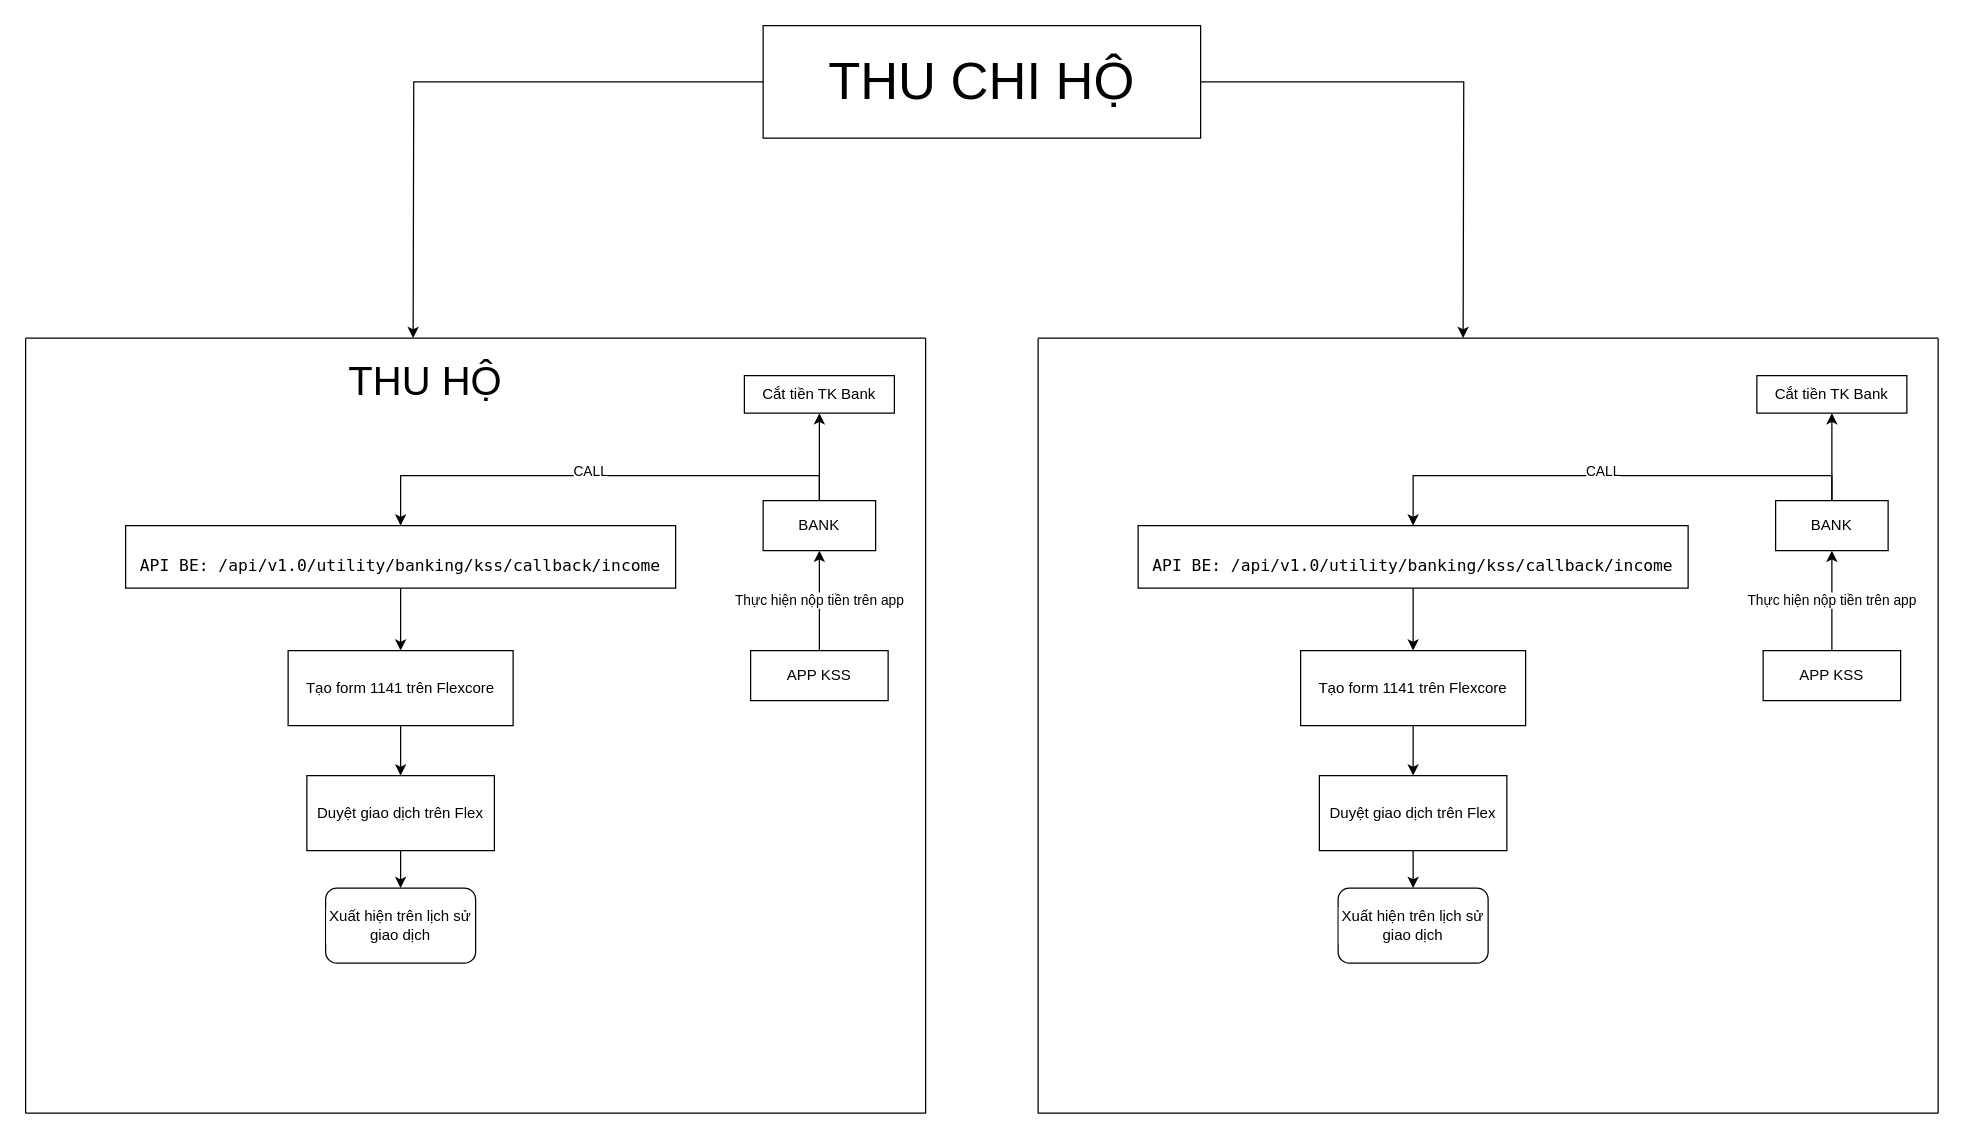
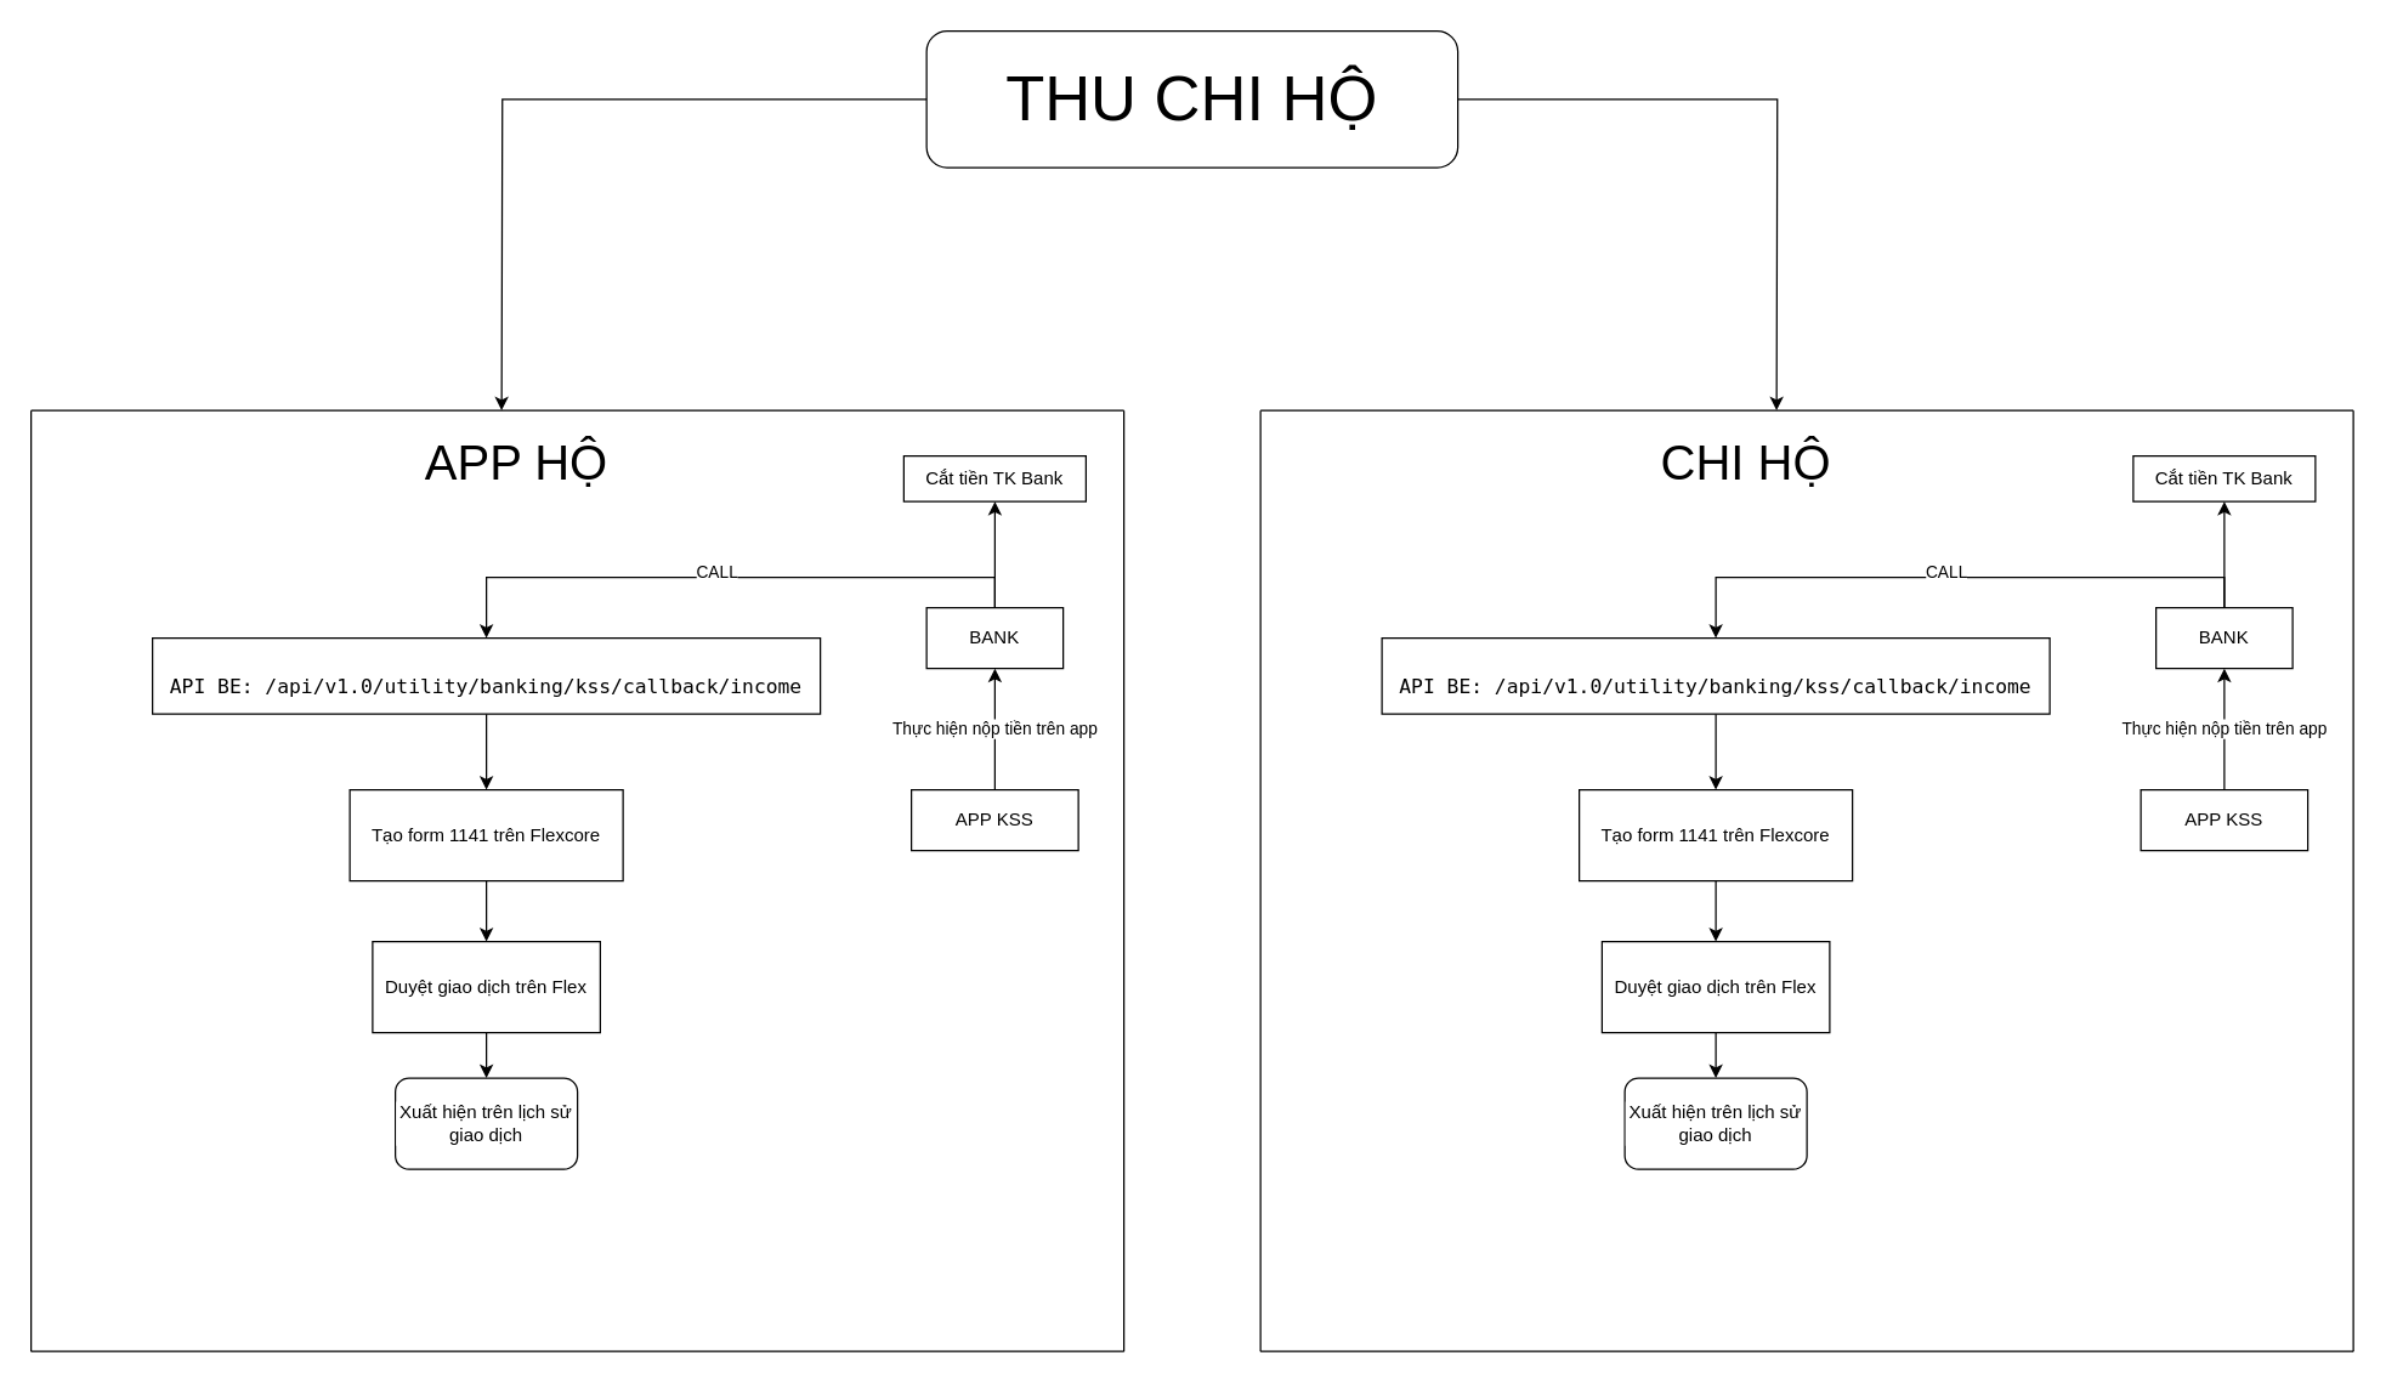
  <mxCell id="0" />
  <mxCell id="1" parent="0" />
  <mxCell id="2" style="edgeStyle=orthogonalEdgeStyle;rounded=0;orthogonalLoop=1;jettySize=auto;html=1;exitX=0.5;exitY=0;exitDx=0;exitDy=0;entryX=0.5;entryY=0;entryDx=0;entryDy=0;" edge="1" parent="1" source="5" target="9"><mxGeometry relative="1" as="geometry" /></mxCell>
  <mxCell id="3" value="CALL" style="edgeLabel;html=1;align=center;verticalAlign=middle;resizable=0;points=[];fontColor=#000000;" vertex="1" connectable="0" parent="2"><mxGeometry x="0.032" y="-4" relative="1" as="geometry"><mxPoint as="offset" /></mxGeometry></mxCell>
  <mxCell id="4" style="edgeStyle=orthogonalEdgeStyle;rounded=0;orthogonalLoop=1;jettySize=auto;html=1;fontColor=#000000;" edge="1" parent="1" source="5" target="10"><mxGeometry relative="1" as="geometry" /></mxCell>
  <mxCell id="5" value="BANK" style="rounded=0;whiteSpace=wrap;html=1;" vertex="1" parent="1"><mxGeometry x="610" y="400" width="90" height="40" as="geometry" /></mxCell>
  <mxCell id="6" value="Thực hiện nộp tiền trên app" style="edgeStyle=orthogonalEdgeStyle;rounded=0;orthogonalLoop=1;jettySize=auto;html=1;exitX=0.5;exitY=0;exitDx=0;exitDy=0;" edge="1" parent="1" source="7" target="5"><mxGeometry relative="1" as="geometry" /></mxCell>
  <mxCell id="7" value="APP KSS" style="rounded=0;whiteSpace=wrap;html=1;" vertex="1" parent="1"><mxGeometry x="600" y="520" width="110" height="40" as="geometry" /></mxCell>
  <mxCell id="8" style="edgeStyle=orthogonalEdgeStyle;rounded=0;orthogonalLoop=1;jettySize=auto;html=1;exitX=0.5;exitY=1;exitDx=0;exitDy=0;entryX=0.5;entryY=0;entryDx=0;entryDy=0;fontColor=#000000;" edge="1" parent="1" source="9" target="12"><mxGeometry relative="1" as="geometry" /></mxCell>
  <mxCell id="9" value="&lt;br&gt;&lt;pre style=&quot;font-family: &amp;#34;jetbrains mono&amp;#34; , monospace ; font-size: 9.8pt&quot;&gt;&lt;span style=&quot;background-color: rgb(255 , 255 , 255)&quot;&gt;API BE: /api/v1.0/utility/banking/kss/callback/income&lt;/span&gt;&lt;/pre&gt;" style="rounded=0;whiteSpace=wrap;html=1;" vertex="1" parent="1"><mxGeometry x="100" y="420" width="440" height="50" as="geometry" /></mxCell>
  <mxCell id="10" value="Cắt tiền TK Bank" style="rounded=0;whiteSpace=wrap;html=1;labelBackgroundColor=#FFFFFF;fontColor=#000000;" vertex="1" parent="1"><mxGeometry x="595" y="300" width="120" height="30" as="geometry" /></mxCell>
  <mxCell id="11" style="edgeStyle=orthogonalEdgeStyle;rounded=0;orthogonalLoop=1;jettySize=auto;html=1;exitX=0.5;exitY=1;exitDx=0;exitDy=0;entryX=0.5;entryY=0;entryDx=0;entryDy=0;fontColor=#000000;" edge="1" parent="1" source="12" target="14"><mxGeometry relative="1" as="geometry" /></mxCell>
  <mxCell id="12" value="Tạo form 1141 trên Flexcore" style="rounded=0;whiteSpace=wrap;html=1;labelBackgroundColor=#FFFFFF;fontColor=#000000;" vertex="1" parent="1"><mxGeometry x="230" y="520" width="180" height="60" as="geometry" /></mxCell>
  <mxCell id="13" style="edgeStyle=orthogonalEdgeStyle;rounded=0;orthogonalLoop=1;jettySize=auto;html=1;exitX=0.5;exitY=1;exitDx=0;exitDy=0;entryX=0.5;entryY=0;entryDx=0;entryDy=0;fontColor=#000000;" edge="1" parent="1" source="14" target="15"><mxGeometry relative="1" as="geometry" /></mxCell>
  <mxCell id="14" value="Duyệt giao dịch trên Flex" style="rounded=0;whiteSpace=wrap;html=1;labelBackgroundColor=#FFFFFF;fontColor=#000000;" vertex="1" parent="1"><mxGeometry x="245" y="620" width="150" height="60" as="geometry" /></mxCell>
  <mxCell id="15" value="Xuất hiện trên lịch sử giao dịch" style="rounded=1;whiteSpace=wrap;html=1;labelBackgroundColor=#FFFFFF;fontColor=#000000;" vertex="1" parent="1"><mxGeometry x="260" y="710" width="120" height="60" as="geometry" /></mxCell>
- <mxCell id="16" value="&lt;font style=&quot;font-size: 32px&quot;&gt;THU HỘ&lt;/font&gt;" style="text;html=1;strokeColor=none;fillColor=none;align=center;verticalAlign=middle;whiteSpace=wrap;rounded=0;labelBackgroundColor=#FFFFFF;fontColor=#000000;" vertex="1" parent="1"><mxGeometry x="260" y="290" width="160" height="30" as="geometry" /></mxCell>
+ <mxCell id="16" value="&lt;font style=&quot;font-size: 32px&quot;&gt;APP HỘ&lt;/font&gt;" style="text;html=1;strokeColor=none;fillColor=none;align=center;verticalAlign=middle;whiteSpace=wrap;rounded=0;labelBackgroundColor=#FFFFFF;fontColor=#000000;" vertex="1" parent="1"><mxGeometry x="260" y="290" width="160" height="30" as="geometry" /></mxCell>
  <mxCell id="17" value="" style="endArrow=none;html=1;rounded=0;fontSize=32;fontColor=#000000;" edge="1" parent="1"><mxGeometry width="50" height="50" relative="1" as="geometry"><mxPoint x="740" y="270" as="sourcePoint" /><mxPoint x="20" y="270" as="targetPoint" /></mxGeometry></mxCell>
  <mxCell id="18" value="" style="endArrow=none;html=1;rounded=0;fontSize=32;fontColor=#000000;" edge="1" parent="1"><mxGeometry width="50" height="50" relative="1" as="geometry"><mxPoint x="20" y="890" as="sourcePoint" /><mxPoint x="20" y="270" as="targetPoint" /></mxGeometry></mxCell>
  <mxCell id="19" value="" style="endArrow=none;html=1;rounded=0;fontSize=32;fontColor=#000000;" edge="1" parent="1"><mxGeometry width="50" height="50" relative="1" as="geometry"><mxPoint x="740" y="890" as="sourcePoint" /><mxPoint x="740" y="270" as="targetPoint" /></mxGeometry></mxCell>
  <mxCell id="20" value="" style="endArrow=none;html=1;rounded=0;fontSize=32;fontColor=#000000;" edge="1" parent="1"><mxGeometry width="50" height="50" relative="1" as="geometry"><mxPoint x="740" y="890" as="sourcePoint" /><mxPoint x="20" y="890" as="targetPoint" /></mxGeometry></mxCell>
  <mxCell id="21" style="edgeStyle=orthogonalEdgeStyle;rounded=0;orthogonalLoop=1;jettySize=auto;html=1;exitX=0.5;exitY=0;exitDx=0;exitDy=0;entryX=0.5;entryY=0;entryDx=0;entryDy=0;" edge="1" parent="1" source="24" target="28"><mxGeometry relative="1" as="geometry" /></mxCell>
  <mxCell id="22" value="CALL" style="edgeLabel;html=1;align=center;verticalAlign=middle;resizable=0;points=[];fontColor=#000000;" vertex="1" connectable="0" parent="21"><mxGeometry x="0.032" y="-4" relative="1" as="geometry"><mxPoint as="offset" /></mxGeometry></mxCell>
  <mxCell id="23" style="edgeStyle=orthogonalEdgeStyle;rounded=0;orthogonalLoop=1;jettySize=auto;html=1;fontColor=#000000;" edge="1" parent="1" source="24" target="29"><mxGeometry relative="1" as="geometry" /></mxCell>
  <mxCell id="24" value="BANK" style="rounded=0;whiteSpace=wrap;html=1;" vertex="1" parent="1"><mxGeometry x="1420" y="400" width="90" height="40" as="geometry" /></mxCell>
  <mxCell id="25" value="Thực hiện nộp tiền trên app" style="edgeStyle=orthogonalEdgeStyle;rounded=0;orthogonalLoop=1;jettySize=auto;html=1;exitX=0.5;exitY=0;exitDx=0;exitDy=0;" edge="1" parent="1" source="26" target="24"><mxGeometry relative="1" as="geometry" /></mxCell>
  <mxCell id="26" value="APP KSS" style="rounded=0;whiteSpace=wrap;html=1;" vertex="1" parent="1"><mxGeometry x="1410" y="520" width="110" height="40" as="geometry" /></mxCell>
  <mxCell id="27" style="edgeStyle=orthogonalEdgeStyle;rounded=0;orthogonalLoop=1;jettySize=auto;html=1;exitX=0.5;exitY=1;exitDx=0;exitDy=0;entryX=0.5;entryY=0;entryDx=0;entryDy=0;fontColor=#000000;" edge="1" parent="1" source="28" target="31"><mxGeometry relative="1" as="geometry" /></mxCell>
  <mxCell id="28" value="&lt;br&gt;&lt;pre style=&quot;font-family: &amp;#34;jetbrains mono&amp;#34; , monospace ; font-size: 9.8pt&quot;&gt;&lt;span style=&quot;background-color: rgb(255 , 255 , 255)&quot;&gt;API BE: /api/v1.0/utility/banking/kss/callback/income&lt;/span&gt;&lt;/pre&gt;" style="rounded=0;whiteSpace=wrap;html=1;" vertex="1" parent="1"><mxGeometry x="910" y="420" width="440" height="50" as="geometry" /></mxCell>
  <mxCell id="29" value="Cắt tiền TK Bank" style="rounded=0;whiteSpace=wrap;html=1;labelBackgroundColor=#FFFFFF;fontColor=#000000;" vertex="1" parent="1"><mxGeometry x="1405" y="300" width="120" height="30" as="geometry" /></mxCell>
  <mxCell id="30" style="edgeStyle=orthogonalEdgeStyle;rounded=0;orthogonalLoop=1;jettySize=auto;html=1;exitX=0.5;exitY=1;exitDx=0;exitDy=0;entryX=0.5;entryY=0;entryDx=0;entryDy=0;fontColor=#000000;" edge="1" parent="1" source="31" target="33"><mxGeometry relative="1" as="geometry" /></mxCell>
  <mxCell id="31" value="Tạo form 1141 trên Flexcore" style="rounded=0;whiteSpace=wrap;html=1;labelBackgroundColor=#FFFFFF;fontColor=#000000;" vertex="1" parent="1"><mxGeometry x="1040" y="520" width="180" height="60" as="geometry" /></mxCell>
  <mxCell id="32" style="edgeStyle=orthogonalEdgeStyle;rounded=0;orthogonalLoop=1;jettySize=auto;html=1;exitX=0.5;exitY=1;exitDx=0;exitDy=0;entryX=0.5;entryY=0;entryDx=0;entryDy=0;fontColor=#000000;" edge="1" parent="1" source="33" target="34"><mxGeometry relative="1" as="geometry" /></mxCell>
  <mxCell id="33" value="Duyệt giao dịch trên Flex" style="rounded=0;whiteSpace=wrap;html=1;labelBackgroundColor=#FFFFFF;fontColor=#000000;" vertex="1" parent="1"><mxGeometry x="1055" y="620" width="150" height="60" as="geometry" /></mxCell>
  <mxCell id="34" value="Xuất hiện trên lịch sử giao dịch" style="rounded=1;whiteSpace=wrap;html=1;labelBackgroundColor=#FFFFFF;fontColor=#000000;" vertex="1" parent="1"><mxGeometry x="1070" y="710" width="120" height="60" as="geometry" /></mxCell>
+ <mxCell id="35" value="&lt;font style=&quot;font-size: 32px&quot;&gt;CHI HỘ&lt;/font&gt;" style="text;html=1;strokeColor=none;fillColor=none;align=center;verticalAlign=middle;whiteSpace=wrap;rounded=0;labelBackgroundColor=#FFFFFF;fontColor=#000000;" vertex="1" parent="1"><mxGeometry x="1070" y="290" width="160" height="30" as="geometry" /></mxCell>
  <mxCell id="36" value="" style="endArrow=none;html=1;rounded=0;fontSize=32;fontColor=#000000;" edge="1" parent="1"><mxGeometry width="50" height="50" relative="1" as="geometry"><mxPoint x="1550" y="270" as="sourcePoint" /><mxPoint x="830" y="270" as="targetPoint" /></mxGeometry></mxCell>
  <mxCell id="37" value="" style="endArrow=none;html=1;rounded=0;fontSize=32;fontColor=#000000;" edge="1" parent="1"><mxGeometry width="50" height="50" relative="1" as="geometry"><mxPoint x="830" y="890" as="sourcePoint" /><mxPoint x="830" y="270" as="targetPoint" /></mxGeometry></mxCell>
  <mxCell id="38" value="" style="endArrow=none;html=1;rounded=0;fontSize=32;fontColor=#000000;" edge="1" parent="1"><mxGeometry width="50" height="50" relative="1" as="geometry"><mxPoint x="1550" y="890" as="sourcePoint" /><mxPoint x="1550" y="270" as="targetPoint" /></mxGeometry></mxCell>
  <mxCell id="39" value="" style="endArrow=none;html=1;rounded=0;fontSize=32;fontColor=#000000;" edge="1" parent="1"><mxGeometry width="50" height="50" relative="1" as="geometry"><mxPoint x="1550" y="890" as="sourcePoint" /><mxPoint x="830" y="890" as="targetPoint" /></mxGeometry></mxCell>
  <mxCell id="40" style="edgeStyle=orthogonalEdgeStyle;rounded=0;orthogonalLoop=1;jettySize=auto;html=1;fontSize=42;fontColor=#000000;" edge="1" parent="1" source="42"><mxGeometry relative="1" as="geometry"><mxPoint x="1170" y="270" as="targetPoint" /></mxGeometry></mxCell>
  <mxCell id="41" style="edgeStyle=orthogonalEdgeStyle;rounded=0;orthogonalLoop=1;jettySize=auto;html=1;exitX=0;exitY=0.5;exitDx=0;exitDy=0;fontSize=42;fontColor=#000000;" edge="1" parent="1" source="42"><mxGeometry relative="1" as="geometry"><mxPoint x="330" y="270" as="targetPoint" /></mxGeometry></mxCell>
- <mxCell id="42" value="&lt;font style=&quot;font-size: 42px&quot;&gt;THU CHI HỘ&lt;/font&gt;" style="whiteSpace=wrap;html=1;labelBackgroundColor=#FFFFFF;fontSize=32;fontColor=#000000;rounded=0;" vertex="1" parent="1"><mxGeometry x="610" y="20" width="350" height="90" as="geometry" /></mxCell>
+ <mxCell id="42" value="&lt;font style=&quot;font-size: 42px&quot;&gt;THU CHI HỘ&lt;/font&gt;" style="rounded=1;whiteSpace=wrap;html=1;labelBackgroundColor=#FFFFFF;fontSize=32;fontColor=#000000;" vertex="1" parent="1"><mxGeometry x="610" y="20" width="350" height="90" as="geometry" /></mxCell>
